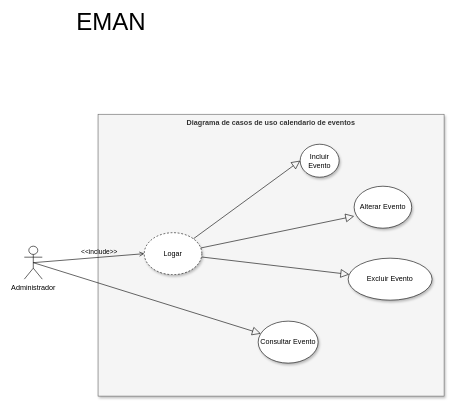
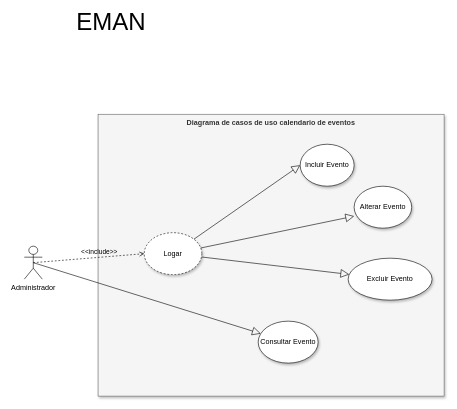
  <mxCell id="0" />
  <mxCell id="1" parent="0" />
  <mxCell id="2" value="EMAN" style="text;html=1;strokeColor=none;fillColor=none;align=center;verticalAlign=middle;whiteSpace=wrap;rounded=0;fontSize=40;" parent="1" vertex="1"><mxGeometry x="20" y="20" width="330" height="30" as="geometry" /></mxCell>
  <mxCell id="3" value="Diagrama de casos de uso calendario de eventos" style="shape=rect;html=1;verticalAlign=top;fontStyle=1;whiteSpace=wrap;align=center;fillColor=#f5f5f5;fontColor=#333333;strokeColor=#666666;shadow=1;" parent="1" vertex="1"><mxGeometry x="163" y="190" width="577" height="470" as="geometry" /></mxCell>
- <mxCell id="4" value="Incluir Evento" style="ellipse;whiteSpace=wrap;html=1;shadow=1;" parent="1" vertex="1"><mxGeometry x="500" y="240" width="65" height="55" as="geometry" /></mxCell>
+ <mxCell id="4" value="Incluir Evento" style="ellipse;whiteSpace=wrap;html=1;shadow=1;" parent="1" vertex="1"><mxGeometry x="500" y="240" width="90" height="70" as="geometry" /></mxCell>
  <mxCell id="5" value="Administrador" style="shape=umlActor;html=1;verticalLabelPosition=bottom;verticalAlign=top;align=center;" parent="1" vertex="1"><mxGeometry x="40" y="410" width="30" height="55" as="geometry" /></mxCell>
  <mxCell id="6" value="" style="edgeStyle=none;html=1;endArrow=block;endFill=0;endSize=12;verticalAlign=bottom;rounded=0;entryX=0;entryY=0.5;entryDx=0;entryDy=0;" parent="1" source="13" target="4" edge="1"><mxGeometry width="160" relative="1" as="geometry"><mxPoint x="320" y="340" as="sourcePoint" /><mxPoint x="290" y="355" as="targetPoint" /></mxGeometry></mxCell>
  <mxCell id="7" value="Alterar Evento" style="ellipse;whiteSpace=wrap;html=1;shadow=1;" parent="1" vertex="1"><mxGeometry x="590" y="310" width="96" height="70" as="geometry" /></mxCell>
  <mxCell id="8" value="Excluir Evento" style="ellipse;whiteSpace=wrap;html=1;shadow=1;" parent="1" vertex="1"><mxGeometry x="580" y="430" width="140" height="70" as="geometry" /></mxCell>
  <mxCell id="9" value="" style="edgeStyle=none;html=1;endArrow=block;endFill=0;endSize=12;verticalAlign=bottom;rounded=0;entryX=0;entryY=0.714;entryDx=0;entryDy=0;entryPerimeter=0;" parent="1" source="13" target="7" edge="1"><mxGeometry width="160" relative="1" as="geometry"><mxPoint x="350" y="400" as="sourcePoint" /><mxPoint x="300" y="434.5" as="targetPoint" /></mxGeometry></mxCell>
  <mxCell id="10" value="" style="edgeStyle=none;html=1;endArrow=block;endFill=0;endSize=12;verticalAlign=bottom;rounded=0;" parent="1" source="13" target="8" edge="1"><mxGeometry width="160" relative="1" as="geometry"><mxPoint x="360" y="450" as="sourcePoint" /><mxPoint x="370" y="465" as="targetPoint" /></mxGeometry></mxCell>
  <mxCell id="11" value="Consultar Evento" style="ellipse;whiteSpace=wrap;html=1;shadow=1;" parent="1" vertex="1"><mxGeometry x="430" y="535" width="100" height="70" as="geometry" /></mxCell>
  <mxCell id="12" value="" style="edgeStyle=none;html=1;endArrow=block;endFill=0;endSize=12;verticalAlign=bottom;rounded=0;exitX=0.5;exitY=0.5;exitDx=0;exitDy=0;exitPerimeter=0;" parent="1" source="5" target="11" edge="1"><mxGeometry width="160" relative="1" as="geometry"><mxPoint x="310" y="510" as="sourcePoint" /><mxPoint x="410" y="460" as="targetPoint" /></mxGeometry></mxCell>
  <mxCell id="13" value="Logar" style="ellipse;whiteSpace=wrap;html=1;shadow=1;dashed=1;" parent="1" vertex="1"><mxGeometry x="240" y="387.5" width="96" height="70" as="geometry" /></mxCell>
- <mxCell id="14" value="&amp;lt;&amp;lt;include&amp;gt;&amp;gt;" style="edgeStyle=none;html=1;endArrow=open;verticalAlign=bottom;dashed=0;labelBackgroundColor=none;rounded=0;exitX=0.5;exitY=0.5;exitDx=0;exitDy=0;exitPerimeter=0;entryX=0;entryY=0.5;entryDx=0;entryDy=0;" parent="1" source="5" target="13" edge="1"><mxGeometry x="0.191" y="2" width="160" relative="1" as="geometry"><mxPoint x="140" y="595" as="sourcePoint" /><mxPoint x="300" y="595" as="targetPoint" /><mxPoint y="1" as="offset" /></mxGeometry></mxCell>
+ <mxCell id="14" value="&amp;lt;&amp;lt;include&amp;gt;&amp;gt;" style="edgeStyle=none;html=1;endArrow=open;verticalAlign=bottom;dashed=1;labelBackgroundColor=none;rounded=0;exitX=0.5;exitY=0.5;exitDx=0;exitDy=0;exitPerimeter=0;entryX=0;entryY=0.5;entryDx=0;entryDy=0;" parent="1" source="5" target="13" edge="1"><mxGeometry x="0.191" y="2" width="160" relative="1" as="geometry"><mxPoint x="140" y="595" as="sourcePoint" /><mxPoint x="300" y="595" as="targetPoint" /><mxPoint y="1" as="offset" /></mxGeometry></mxCell>
